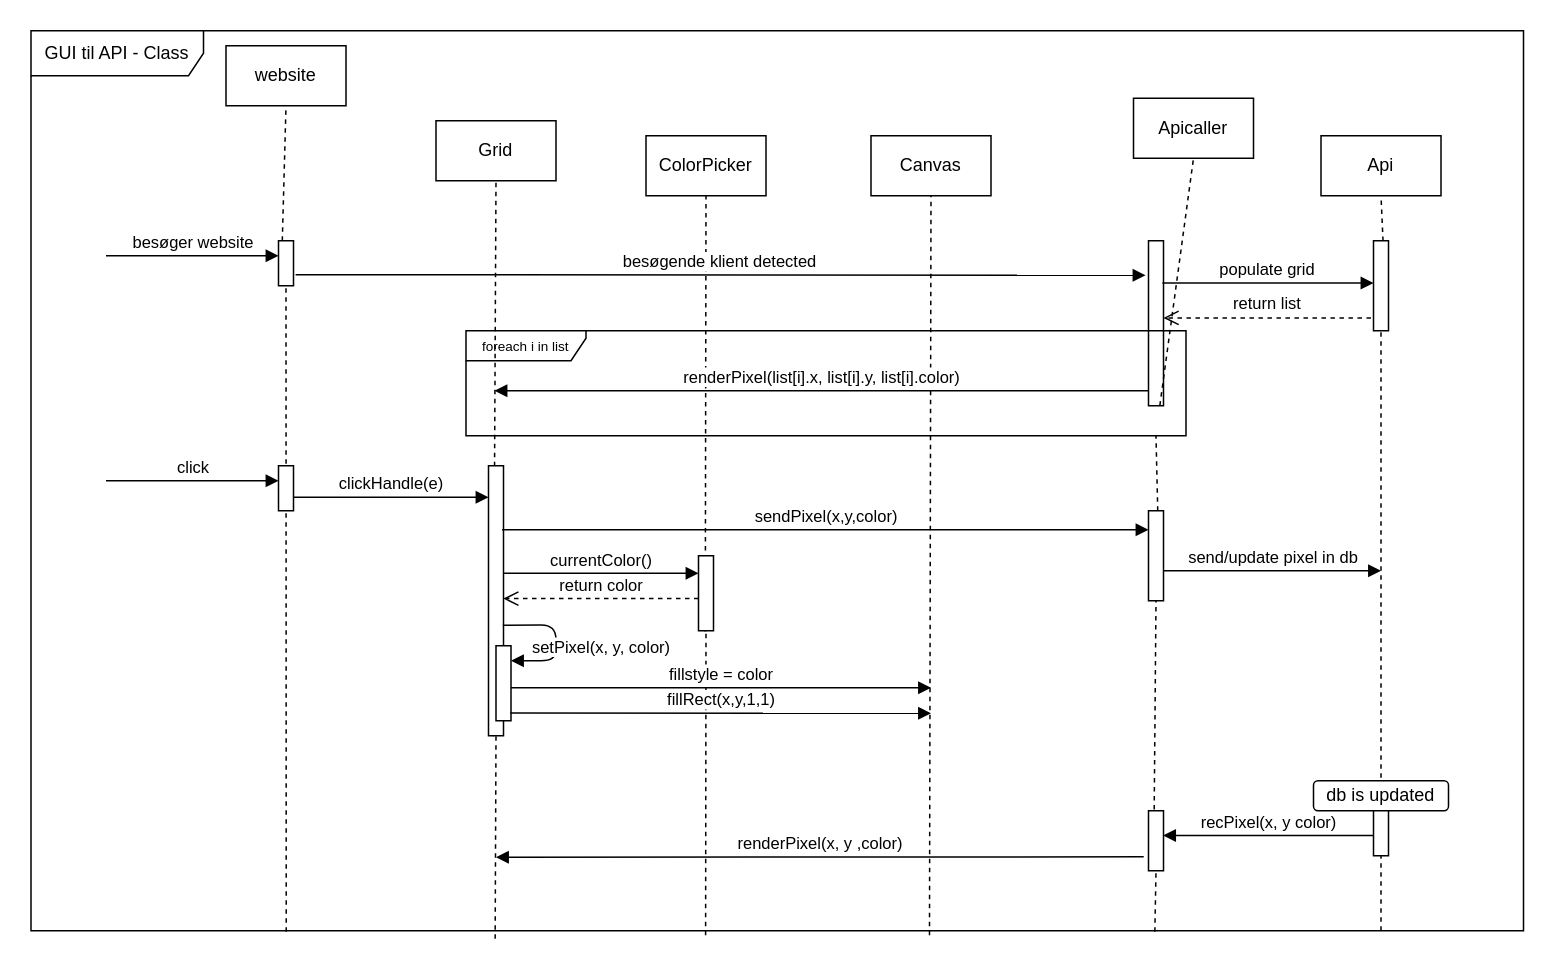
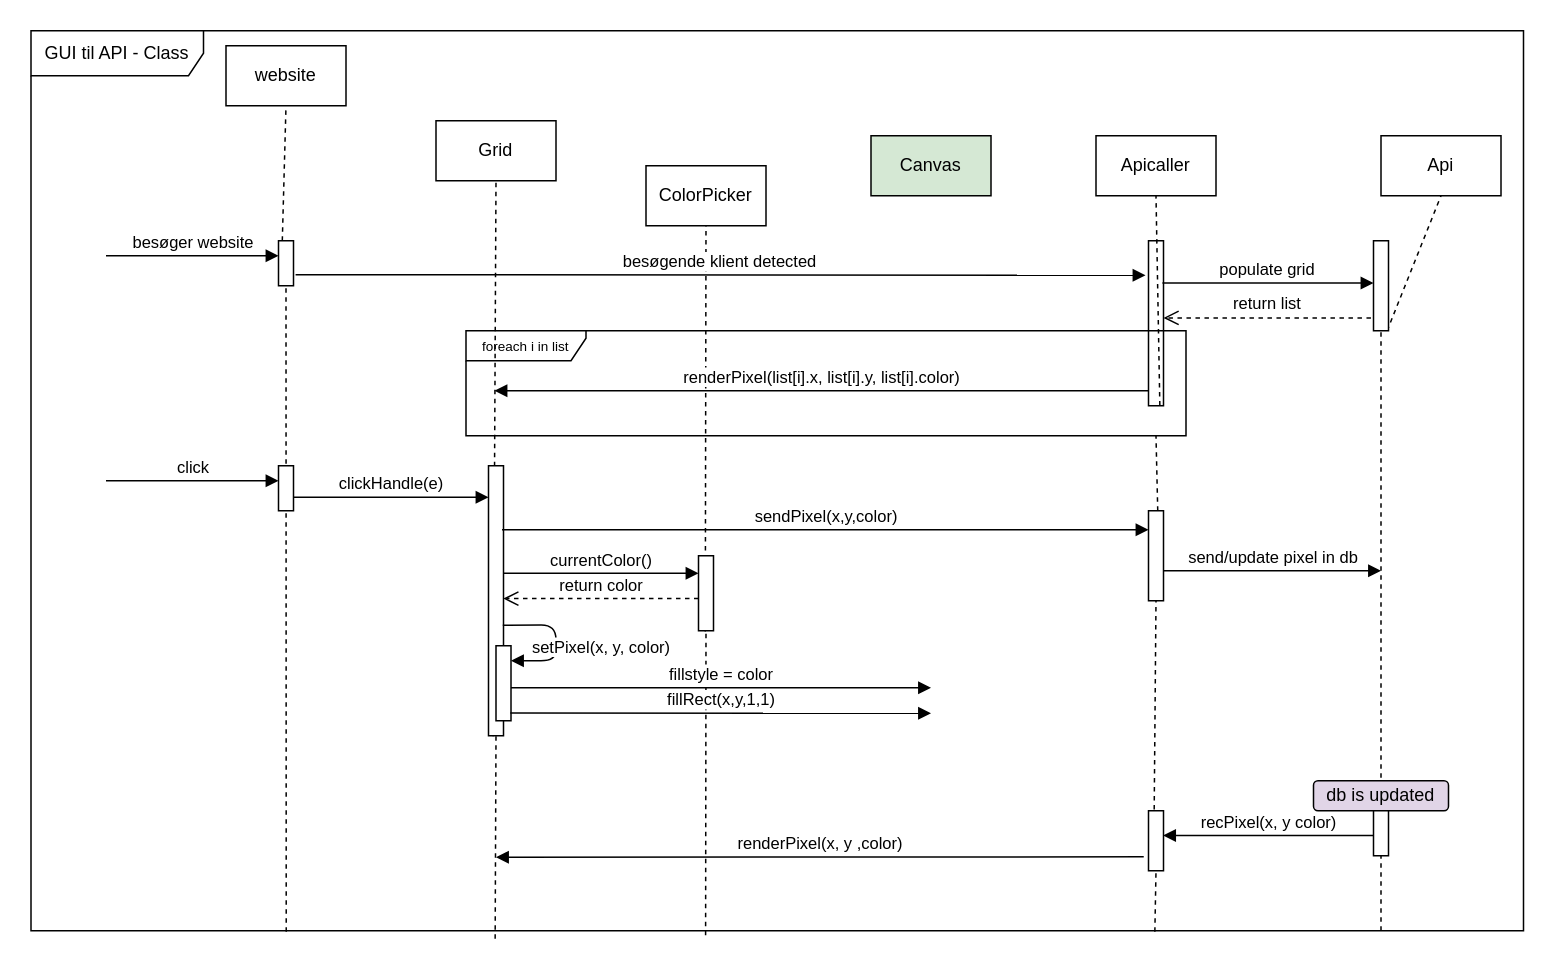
  <mxCell id="0" />
  <mxCell id="1" parent="0" />
  <mxCell id="2" value="" style="html=1;points=[];perimeter=orthogonalPerimeter;" vertex="1" parent="1"><mxGeometry x="765" y="160" width="10" height="110" as="geometry" /></mxCell>
  <mxCell id="3" value="&lt;font style=&quot;font-size: 9px&quot;&gt;foreach i in list&lt;/font&gt;" style="shape=umlFrame;whiteSpace=wrap;html=1;width=80;height=20;" vertex="1" parent="1"><mxGeometry x="310" y="220" width="480" height="70" as="geometry" /></mxCell>
  <mxCell id="4" value="GUI til API - Class" style="shape=umlFrame;whiteSpace=wrap;html=1;width=115;height=30;" parent="1" vertex="1"><mxGeometry x="20" y="20" width="995" height="600" as="geometry" /></mxCell>
  <mxCell id="5" value="website" style="rounded=0;whiteSpace=wrap;html=1;" vertex="1" parent="1"><mxGeometry x="150" y="30" width="80" height="40" as="geometry" /></mxCell>
  <mxCell id="6" value="Grid" style="rounded=0;whiteSpace=wrap;html=1;" vertex="1" parent="1"><mxGeometry x="290" y="80" width="80" height="40" as="geometry" /></mxCell>
- <mxCell id="7" value="Apicaller" style="rounded=0;whiteSpace=wrap;html=1;" vertex="1" parent="1"><mxGeometry x="755" y="65" width="80" height="40" as="geometry" /></mxCell>
- <mxCell id="8" value="Api" style="rounded=0;whiteSpace=wrap;html=1;" vertex="1" parent="1"><mxGeometry x="880" y="90" width="80" height="40" as="geometry" /></mxCell>
- <mxCell id="9" value="ColorPicker" style="rounded=0;whiteSpace=wrap;html=1;" vertex="1" parent="1"><mxGeometry x="430" y="90" width="80" height="40" as="geometry" /></mxCell>
- <mxCell id="10" value="Canvas" style="rounded=0;whiteSpace=wrap;html=1;" vertex="1" parent="1"><mxGeometry x="580" y="90" width="80" height="40" as="geometry" /></mxCell>
+ <mxCell id="7" value="Apicaller" style="rounded=0;whiteSpace=wrap;html=1;" vertex="1" parent="1"><mxGeometry x="730" y="90" width="80" height="40" as="geometry" /></mxCell>
+ <mxCell id="8" value="Api" style="rounded=0;whiteSpace=wrap;html=1;" vertex="1" parent="1"><mxGeometry x="920" y="90" width="80" height="40" as="geometry" /></mxCell>
+ <mxCell id="9" value="ColorPicker" style="rounded=0;whiteSpace=wrap;html=1;" vertex="1" parent="1"><mxGeometry x="430" y="110" width="80" height="40" as="geometry" /></mxCell>
+ <mxCell id="10" value="Canvas" style="rounded=0;whiteSpace=wrap;html=1;fillColor=#d5e8d4;" vertex="1" parent="1"><mxGeometry x="580" y="90" width="80" height="40" as="geometry" /></mxCell>
  <mxCell id="11" value="" style="endArrow=none;dashed=1;html=1;entryX=0.5;entryY=1;entryDx=0;entryDy=0;exitX=0.171;exitY=1.001;exitDx=0;exitDy=0;exitPerimeter=0;" edge="1" parent="1" source="17" target="5"><mxGeometry width="50" height="50" relative="1" as="geometry"><mxPoint x="190" y="480" as="sourcePoint" /><mxPoint x="85" y="120" as="targetPoint" /></mxGeometry></mxCell>
  <mxCell id="12" value="" style="endArrow=none;dashed=1;html=1;entryX=0.5;entryY=1;entryDx=0;entryDy=0;exitX=0.313;exitY=1.002;exitDx=0;exitDy=0;exitPerimeter=0;" edge="1" parent="1" source="33" target="6"><mxGeometry width="50" height="50" relative="1" as="geometry"><mxPoint x="330" y="631" as="sourcePoint" /><mxPoint x="200" y="140" as="targetPoint" /></mxGeometry></mxCell>
  <mxCell id="13" value="" style="endArrow=none;dashed=1;html=1;entryX=0.5;entryY=1;entryDx=0;entryDy=0;exitX=0.452;exitY=1.009;exitDx=0;exitDy=0;exitPerimeter=0;" edge="1" parent="1" source="37" target="9"><mxGeometry width="50" height="50" relative="1" as="geometry"><mxPoint x="470" y="730" as="sourcePoint" /><mxPoint x="220" y="160" as="targetPoint" /></mxGeometry></mxCell>
  <mxCell id="14" value="" style="endArrow=none;dashed=1;html=1;entryX=0.5;entryY=1;entryDx=0;entryDy=0;exitX=0.906;exitY=1.001;exitDx=0;exitDy=0;exitPerimeter=0;" edge="1" parent="1" source="21" target="8"><mxGeometry width="50" height="50" relative="1" as="geometry"><mxPoint x="920" y="480" as="sourcePoint" /><mxPoint x="230" y="170" as="targetPoint" /></mxGeometry></mxCell>
  <mxCell id="15" value="" style="endArrow=none;dashed=1;html=1;entryX=0.5;entryY=1;entryDx=0;entryDy=0;exitX=0.756;exitY=0.999;exitDx=0;exitDy=0;exitPerimeter=0;" edge="1" parent="1" source="2" target="7"><mxGeometry width="50" height="50" relative="1" as="geometry"><mxPoint x="770" y="480" as="sourcePoint" /><mxPoint x="240" y="180" as="targetPoint" /></mxGeometry></mxCell>
- <mxCell id="16" value="" style="endArrow=none;dashed=1;html=1;entryX=0.5;entryY=1;entryDx=0;entryDy=0;exitX=0.602;exitY=1.005;exitDx=0;exitDy=0;exitPerimeter=0;" edge="1" parent="1" source="4" target="10"><mxGeometry width="50" height="50" relative="1" as="geometry"><mxPoint x="620" y="490" as="sourcePoint" /><mxPoint x="250" y="190" as="targetPoint" /></mxGeometry></mxCell>
  <mxCell id="17" value="" style="html=1;points=[];perimeter=orthogonalPerimeter;" vertex="1" parent="1"><mxGeometry x="185" y="160" width="10" height="30" as="geometry" /></mxCell>
  <mxCell id="18" value="" style="endArrow=none;dashed=1;html=1;entryX=0.5;entryY=1;entryDx=0;entryDy=0;exitX=0.171;exitY=1.001;exitDx=0;exitDy=0;exitPerimeter=0;" edge="1" parent="1" source="4" target="17"><mxGeometry width="50" height="50" relative="1" as="geometry"><mxPoint x="190.145" y="800.78" as="sourcePoint" /><mxPoint x="190" y="130" as="targetPoint" /></mxGeometry></mxCell>
  <mxCell id="19" value="besøgende klient detected" style="html=1;verticalAlign=bottom;endArrow=block;exitX=1.14;exitY=0.753;exitDx=0;exitDy=0;exitPerimeter=0;" edge="1" parent="1" source="17"><mxGeometry width="80" relative="1" as="geometry"><mxPoint x="670" y="200" as="sourcePoint" /><mxPoint x="763" y="183" as="targetPoint" /></mxGeometry></mxCell>
  <mxCell id="20" value="besøger website" style="html=1;verticalAlign=bottom;endArrow=block;" edge="1" parent="1" target="17"><mxGeometry width="80" relative="1" as="geometry"><mxPoint x="70" y="170" as="sourcePoint" /><mxPoint x="190" y="170" as="targetPoint" /><Array as="points"><mxPoint x="130" y="170" /></Array></mxGeometry></mxCell>
  <mxCell id="21" value="" style="html=1;points=[];perimeter=orthogonalPerimeter;" vertex="1" parent="1"><mxGeometry x="915" y="160" width="10" height="60" as="geometry" /></mxCell>
  <mxCell id="22" value="" style="endArrow=none;dashed=1;html=1;entryX=0.5;entryY=1;entryDx=0;entryDy=0;" edge="1" parent="1" source="43" target="21"><mxGeometry width="50" height="50" relative="1" as="geometry"><mxPoint x="921.47" y="800.78" as="sourcePoint" /><mxPoint x="920" y="130" as="targetPoint" /></mxGeometry></mxCell>
  <mxCell id="23" value="return list" style="html=1;verticalAlign=bottom;endArrow=open;dashed=1;endSize=8;exitX=-0.169;exitY=0.857;exitDx=0;exitDy=0;exitPerimeter=0;" edge="1" parent="1" source="21" target="2"><mxGeometry relative="1" as="geometry"><mxPoint x="914" y="210" as="sourcePoint" /><mxPoint x="800" y="230" as="targetPoint" /></mxGeometry></mxCell>
  <mxCell id="24" value="" style="endArrow=none;dashed=1;html=1;entryX=0.5;entryY=1;entryDx=0;entryDy=0;exitX=0.756;exitY=0.999;exitDx=0;exitDy=0;exitPerimeter=0;" edge="1" parent="1" source="30"><mxGeometry width="50" height="50" relative="1" as="geometry"><mxPoint x="772.22" y="799.22" as="sourcePoint" /><mxPoint x="770" y="290" as="targetPoint" /></mxGeometry></mxCell>
  <mxCell id="25" value="renderPixel(list[i].x, list[i].y, list[i].color)" style="html=1;verticalAlign=bottom;endArrow=block;" edge="1" parent="1" source="2"><mxGeometry width="80" relative="1" as="geometry"><mxPoint x="766.53" y="272.15" as="sourcePoint" /><mxPoint x="329" y="260" as="targetPoint" /></mxGeometry></mxCell>
  <mxCell id="26" value="" style="html=1;points=[];perimeter=orthogonalPerimeter;" vertex="1" parent="1"><mxGeometry x="185" y="310" width="10" height="30" as="geometry" /></mxCell>
  <mxCell id="27" value="clickHandle(e)" style="html=1;verticalAlign=bottom;endArrow=block;exitX=0.98;exitY=0.7;exitDx=0;exitDy=0;exitPerimeter=0;" edge="1" parent="1" source="26" target="33"><mxGeometry width="80" relative="1" as="geometry"><mxPoint x="670" y="350" as="sourcePoint" /><mxPoint x="750" y="350" as="targetPoint" /></mxGeometry></mxCell>
  <mxCell id="28" value="click" style="html=1;verticalAlign=bottom;endArrow=block;" edge="1" parent="1" target="26"><mxGeometry width="80" relative="1" as="geometry"><mxPoint x="70" y="320" as="sourcePoint" /><mxPoint x="190" y="320" as="targetPoint" /></mxGeometry></mxCell>
  <mxCell id="29" value="currentColor()" style="html=1;verticalAlign=bottom;endArrow=block;exitX=1.02;exitY=0.398;exitDx=0;exitDy=0;exitPerimeter=0;" edge="1" parent="1" source="33" target="37"><mxGeometry width="80" relative="1" as="geometry"><mxPoint x="766.53" y="412.15" as="sourcePoint" /><mxPoint x="430" y="381" as="targetPoint" /></mxGeometry></mxCell>
  <mxCell id="30" value="" style="html=1;points=[];perimeter=orthogonalPerimeter;" vertex="1" parent="1"><mxGeometry x="765" y="340" width="10" height="60" as="geometry" /></mxCell>
  <mxCell id="31" value="" style="endArrow=none;dashed=1;html=1;entryX=0.5;entryY=1;entryDx=0;entryDy=0;exitX=0.38;exitY=-0.019;exitDx=0;exitDy=0;exitPerimeter=0;" edge="1" parent="1" source="47" target="30"><mxGeometry width="50" height="50" relative="1" as="geometry"><mxPoint x="772.22" y="769.22" as="sourcePoint" /><mxPoint x="770" y="250" as="targetPoint" /></mxGeometry></mxCell>
  <mxCell id="32" value="send/update pixel in db" style="html=1;verticalAlign=bottom;endArrow=block;" edge="1" parent="1" source="30"><mxGeometry width="80" relative="1" as="geometry"><mxPoint x="204.29" y="160" as="sourcePoint" /><mxPoint x="920" y="380" as="targetPoint" /></mxGeometry></mxCell>
  <mxCell id="33" value="" style="html=1;points=[];perimeter=orthogonalPerimeter;" vertex="1" parent="1"><mxGeometry x="325" y="310" width="10" height="180" as="geometry" /></mxCell>
  <mxCell id="34" value="" style="endArrow=none;dashed=1;html=1;entryX=0.5;entryY=1;entryDx=0;entryDy=0;exitX=0.311;exitY=1.009;exitDx=0;exitDy=0;exitPerimeter=0;" edge="1" parent="1" source="4" target="33"><mxGeometry width="50" height="50" relative="1" as="geometry"><mxPoint x="331.435" y="641.3" as="sourcePoint" /><mxPoint x="330" y="100" as="targetPoint" /></mxGeometry></mxCell>
  <mxCell id="35" value="sendPixel(x,y,color)" style="html=1;verticalAlign=bottom;endArrow=block;exitX=0.9;exitY=0.237;exitDx=0;exitDy=0;exitPerimeter=0;" edge="1" parent="1" source="33" target="30"><mxGeometry width="80" relative="1" as="geometry"><mxPoint x="340" y="350" as="sourcePoint" /><mxPoint x="335" y="341" as="targetPoint" /></mxGeometry></mxCell>
  <mxCell id="36" value="return color" style="html=1;verticalAlign=bottom;endArrow=open;dashed=1;endSize=8;entryX=0.986;entryY=0.492;entryDx=0;entryDy=0;entryPerimeter=0;" edge="1" parent="1" source="37" target="33"><mxGeometry relative="1" as="geometry"><mxPoint x="430" y="399" as="sourcePoint" /><mxPoint x="205" y="180" as="targetPoint" /></mxGeometry></mxCell>
  <mxCell id="37" value="" style="html=1;points=[];perimeter=orthogonalPerimeter;" vertex="1" parent="1"><mxGeometry x="465" y="370" width="10" height="50" as="geometry" /></mxCell>
  <mxCell id="38" value="" style="endArrow=none;dashed=1;html=1;entryX=0.5;entryY=1;entryDx=0;entryDy=0;exitX=0.452;exitY=1.005;exitDx=0;exitDy=0;exitPerimeter=0;" edge="1" parent="1" source="4" target="37"><mxGeometry width="50" height="50" relative="1" as="geometry"><mxPoint x="469.74" y="645.85" as="sourcePoint" /><mxPoint x="470" y="100" as="targetPoint" /></mxGeometry></mxCell>
  <mxCell id="39" value="" style="html=1;points=[];perimeter=orthogonalPerimeter;" vertex="1" parent="1"><mxGeometry x="330" y="430" width="10" height="50" as="geometry" /></mxCell>
  <mxCell id="40" value="setPixel(x, y, color)" style="html=1;verticalAlign=bottom;endArrow=block;exitX=0.953;exitY=0.591;exitDx=0;exitDy=0;exitPerimeter=0;" edge="1" parent="1" source="33" target="39"><mxGeometry x="0.329" y="-30" width="80" relative="1" as="geometry"><mxPoint x="345.2" y="391.64" as="sourcePoint" /><mxPoint x="475" y="391.64" as="targetPoint" /><Array as="points"><mxPoint x="370" y="416" /><mxPoint x="370" y="440" /></Array><mxPoint x="30" y="30" as="offset" /></mxGeometry></mxCell>
  <mxCell id="41" value="fillstyle = color" style="html=1;verticalAlign=bottom;endArrow=block;" edge="1" parent="1" source="39"><mxGeometry width="80" relative="1" as="geometry"><mxPoint x="204.8" y="341" as="sourcePoint" /><mxPoint x="620" y="458" as="targetPoint" /></mxGeometry></mxCell>
  <mxCell id="42" value="fillRect(x,y,1,1)" style="html=1;verticalAlign=bottom;endArrow=block;exitX=0.954;exitY=0.897;exitDx=0;exitDy=0;exitPerimeter=0;" edge="1" parent="1" source="39"><mxGeometry width="80" relative="1" as="geometry"><mxPoint x="354.33" y="468" as="sourcePoint" /><mxPoint x="620" y="475" as="targetPoint" /><Array as="points" /></mxGeometry></mxCell>
  <mxCell id="43" value="" style="html=1;points=[];perimeter=orthogonalPerimeter;" vertex="1" parent="1"><mxGeometry x="915" y="530" width="10" height="40" as="geometry" /></mxCell>
  <mxCell id="44" value="" style="endArrow=none;dashed=1;html=1;entryX=0.5;entryY=1;entryDx=0;entryDy=0;" edge="1" parent="1" target="43"><mxGeometry width="50" height="50" relative="1" as="geometry"><mxPoint x="920" y="620" as="sourcePoint" /><mxPoint x="920" y="190" as="targetPoint" /></mxGeometry></mxCell>
- <mxCell id="45" value="db is updated" style="rounded=1;whiteSpace=wrap;html=1;" vertex="1" parent="1"><mxGeometry x="875" y="520" width="90" height="20" as="geometry" /></mxCell>
+ <mxCell id="45" value="db is updated" style="rounded=1;whiteSpace=wrap;html=1;fillColor=#e1d5e7;" vertex="1" parent="1"><mxGeometry x="875" y="520" width="90" height="20" as="geometry" /></mxCell>
  <mxCell id="46" value="recPixel(x, y color)" style="html=1;verticalAlign=bottom;endArrow=block;entryX=0.974;entryY=0.413;entryDx=0;entryDy=0;entryPerimeter=0;" edge="1" parent="1" source="43" target="47"><mxGeometry width="80" relative="1" as="geometry"><mxPoint x="914" y="550" as="sourcePoint" /><mxPoint x="780" y="560" as="targetPoint" /></mxGeometry></mxCell>
  <mxCell id="47" value="" style="html=1;points=[];perimeter=orthogonalPerimeter;" vertex="1" parent="1"><mxGeometry x="765" y="540" width="10" height="40" as="geometry" /></mxCell>
  <mxCell id="48" value="" style="endArrow=none;dashed=1;html=1;entryX=0.5;entryY=1;entryDx=0;entryDy=0;exitX=0.753;exitY=1.001;exitDx=0;exitDy=0;exitPerimeter=0;" edge="1" parent="1" source="4" target="47"><mxGeometry width="50" height="50" relative="1" as="geometry"><mxPoint x="769.235" y="643.25" as="sourcePoint" /><mxPoint x="770" y="400" as="targetPoint" /></mxGeometry></mxCell>
  <mxCell id="49" value="renderPixel(x, y ,color)" style="html=1;verticalAlign=bottom;endArrow=block;exitX=-0.318;exitY=0.768;exitDx=0;exitDy=0;exitPerimeter=0;" edge="1" parent="1" source="47"><mxGeometry width="80" relative="1" as="geometry"><mxPoint x="924" y="560" as="sourcePoint" /><mxPoint x="330" y="571" as="targetPoint" /></mxGeometry></mxCell>
  <mxCell id="50" value="populate grid" style="html=1;verticalAlign=bottom;endArrow=block;exitX=0.928;exitY=0.256;exitDx=0;exitDy=0;exitPerimeter=0;" edge="1" parent="1" source="2" target="21"><mxGeometry width="80" relative="1" as="geometry"><mxPoint x="777" y="179" as="sourcePoint" /><mxPoint x="920" y="189" as="targetPoint" /></mxGeometry></mxCell>
